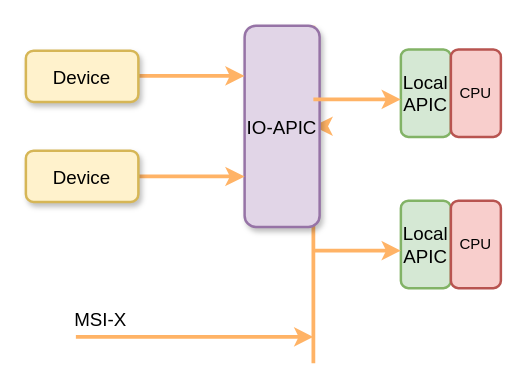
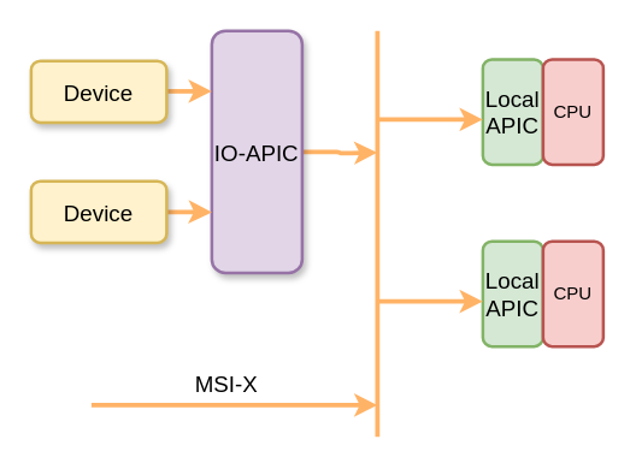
  <mxCell id="0" />
  <mxCell id="1" parent="0" />
  <mxCell id="2" value="" style="endArrow=none;html=1;rounded=1;fontSize=15;strokeColor=#FFB366;strokeWidth=3;" parent="1" edge="1"><mxGeometry width="50" height="50" relative="1" as="geometry"><mxPoint x="250" y="290" as="sourcePoint" /><mxPoint x="250" y="20" as="targetPoint" /></mxGeometry></mxCell>
  <mxCell id="3" value="Local&lt;br&gt;APIC" style="rounded=1;whiteSpace=wrap;html=1;fillColor=#d5e8d4;strokeColor=#82b366;fontSize=15;strokeWidth=2;glass=0;sketch=0;shadow=0;" parent="1" vertex="1"><mxGeometry x="320" y="160" width="40" height="70" as="geometry" /></mxCell>
  <mxCell id="4" value="CPU" style="rounded=1;whiteSpace=wrap;html=1;fillColor=#f8cecc;strokeColor=#b85450;strokeWidth=2;" parent="1" vertex="1"><mxGeometry x="360" y="160" width="40" height="70" as="geometry" /></mxCell>
  <mxCell id="5" style="edgeStyle=orthogonalEdgeStyle;rounded=1;orthogonalLoop=1;jettySize=auto;html=1;exitX=1;exitY=0.5;exitDx=0;exitDy=0;fontSize=15;strokeColor=#FFB366;strokeWidth=3;" edge="1" parent="1" source="6"><mxGeometry relative="1" as="geometry"><mxPoint x="250" y="101" as="targetPoint" /></mxGeometry></mxCell>
- <mxCell id="6" value="IO-APIC" style="rounded=1;whiteSpace=wrap;html=1;fillColor=#e1d5e7;strokeColor=#9673a6;fontSize=15;strokeWidth=2;glass=0;sketch=0;shadow=1;" parent="1" vertex="1"><mxGeometry x="195" y="20" width="60" height="161" as="geometry" /></mxCell>
+ <mxCell id="6" value="IO-APIC" style="rounded=1;whiteSpace=wrap;html=1;fillColor=#e1d5e7;strokeColor=#9673a6;fontSize=15;strokeWidth=2;glass=0;sketch=0;shadow=1;" parent="1" vertex="1"><mxGeometry x="140" y="20" width="60" height="161" as="geometry" /></mxCell>
  <mxCell id="7" value="" style="edgeStyle=orthogonalEdgeStyle;rounded=1;orthogonalLoop=1;jettySize=auto;html=1;fontSize=15;strokeColor=#FFB366;strokeWidth=3;" parent="1" edge="1"><mxGeometry relative="1" as="geometry"><mxPoint x="250" y="200" as="sourcePoint" /><mxPoint x="320" y="200" as="targetPoint" /><Array as="points"><mxPoint x="290" y="200" /><mxPoint x="290" y="200" /></Array></mxGeometry></mxCell>
  <mxCell id="8" value="Local&lt;br&gt;APIC" style="rounded=1;whiteSpace=wrap;html=1;fillColor=#d5e8d4;strokeColor=#82b366;fontSize=15;strokeWidth=2;glass=0;sketch=0;shadow=0;" parent="1" vertex="1"><mxGeometry x="320" y="39" width="40" height="70" as="geometry" /></mxCell>
  <mxCell id="9" value="CPU" style="rounded=1;whiteSpace=wrap;html=1;fillColor=#f8cecc;strokeColor=#b85450;strokeWidth=2;" parent="1" vertex="1"><mxGeometry x="360" y="39" width="40" height="70" as="geometry" /></mxCell>
  <mxCell id="10" value="" style="edgeStyle=orthogonalEdgeStyle;rounded=1;orthogonalLoop=1;jettySize=auto;html=1;fontSize=15;strokeColor=#FFB366;strokeWidth=3;" parent="1" edge="1"><mxGeometry relative="1" as="geometry"><mxPoint x="250" y="79" as="sourcePoint" /><mxPoint x="320" y="79" as="targetPoint" /><Array as="points"><mxPoint x="290" y="79" /><mxPoint x="290" y="79" /></Array></mxGeometry></mxCell>
  <mxCell id="11" style="edgeStyle=orthogonalEdgeStyle;rounded=1;orthogonalLoop=1;jettySize=auto;html=1;entryX=0;entryY=0.25;entryDx=0;entryDy=0;fontSize=15;strokeColor=#FFB366;strokeWidth=3;" parent="1" source="12" target="6" edge="1"><mxGeometry relative="1" as="geometry"><Array as="points"><mxPoint x="35" y="54" /><mxPoint x="35" y="60" /></Array></mxGeometry></mxCell>
  <mxCell id="12" value="Device" style="rounded=1;whiteSpace=wrap;html=1;fillColor=#fff2cc;strokeColor=#d6b656;fontSize=15;strokeWidth=2;glass=0;sketch=0;shadow=1;" parent="1" vertex="1"><mxGeometry x="20" y="40" width="90" height="41" as="geometry" /></mxCell>
  <mxCell id="13" style="edgeStyle=orthogonalEdgeStyle;rounded=1;orthogonalLoop=1;jettySize=auto;html=1;entryX=0;entryY=0.75;entryDx=0;entryDy=0;fontSize=15;strokeColor=#FFB366;strokeWidth=3;" parent="1" source="14" target="6" edge="1"><mxGeometry relative="1" as="geometry" /></mxCell>
  <mxCell id="14" value="Device" style="rounded=1;whiteSpace=wrap;html=1;fillColor=#fff2cc;strokeColor=#d6b656;fontSize=15;strokeWidth=2;glass=0;sketch=0;shadow=1;" parent="1" vertex="1"><mxGeometry x="20" y="120" width="90" height="41" as="geometry" /></mxCell>
  <mxCell id="15" value="" style="edgeStyle=orthogonalEdgeStyle;rounded=1;orthogonalLoop=1;jettySize=auto;html=1;fontSize=15;strokeColor=#FFB366;strokeWidth=3;" parent="1" edge="1"><mxGeometry relative="1" as="geometry"><mxPoint x="60" y="269" as="sourcePoint" /><mxPoint x="250" y="269" as="targetPoint" /></mxGeometry></mxCell>
- <mxCell id="16" value="MSI-X" style="text;html=1;strokeColor=none;fillColor=none;align=center;verticalAlign=middle;whiteSpace=wrap;rounded=0;shadow=0;fontFamily=Helvetica;fontSize=15;fontColor=default;" parent="1" vertex="1"><mxGeometry x="50" y="240" width="60" height="30" as="geometry" /></mxCell>
+ <mxCell id="16" value="MSI-X" style="text;html=1;strokeColor=none;fillColor=none;align=center;verticalAlign=middle;whiteSpace=wrap;rounded=0;shadow=0;fontFamily=Helvetica;fontSize=15;fontColor=default;" parent="1" vertex="1"><mxGeometry x="120" y="240" width="60" height="30" as="geometry" /></mxCell>
